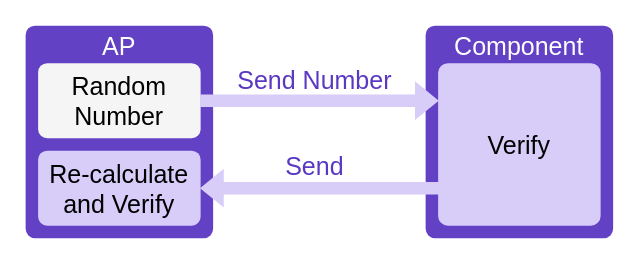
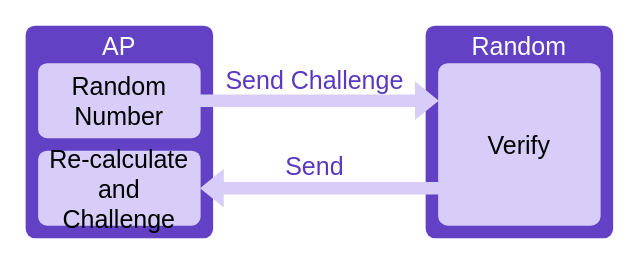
  <mxCell id="0" />
  <mxCell id="1" parent="0" />
  <mxCell id="2" value="AP" style="rounded=1;whiteSpace=wrap;html=1;fontFamily=Arial;fontSize=20;fillColor=#6241c5;strokeColor=none;fontColor=#FFFFFF;verticalAlign=top;arcSize=5;spacing=0;" parent="1" vertex="1"><mxGeometry x="20" y="20" width="150" height="170" as="geometry" /></mxCell>
- <mxCell id="3" value="Component" style="rounded=1;whiteSpace=wrap;html=1;fontFamily=Arial;fontSize=20;fillColor=#6241c5;strokeColor=none;fontColor=#FFFFFF;verticalAlign=top;arcSize=5;spacing=0;" parent="1" vertex="1"><mxGeometry x="340" y="20" width="150" height="170" as="geometry" /></mxCell>
- <mxCell id="4" value="Random Number" style="rounded=1;whiteSpace=wrap;html=1;fontFamily=Arial;fontSize=20;fillColor=#f5f5f5;strokeColor=none;fontColor=#000000;verticalAlign=middle;arcSize=12;" parent="1" vertex="1"><mxGeometry x="30" y="50" width="130" height="60" as="geometry" /></mxCell>
+ <mxCell id="3" value="Random" style="rounded=1;whiteSpace=wrap;html=1;fontFamily=Arial;fontSize=20;fillColor=#6241c5;strokeColor=none;fontColor=#FFFFFF;verticalAlign=top;arcSize=5;spacing=0;" parent="1" vertex="1"><mxGeometry x="340" y="20" width="150" height="170" as="geometry" /></mxCell>
+ <mxCell id="4" value="Random Number" style="rounded=1;whiteSpace=wrap;html=1;fontFamily=Arial;fontSize=20;fillColor=#d7cdf8;strokeColor=none;fontColor=#000000;verticalAlign=middle;arcSize=12;" parent="1" vertex="1"><mxGeometry x="30" y="50" width="130" height="60" as="geometry" /></mxCell>
  <mxCell id="5" value="" style="shape=flexArrow;endArrow=classic;html=1;rounded=0;strokeColor=none;fillColor=#d7cdf8;exitX=1;exitY=0.5;exitDx=0;exitDy=0;" parent="1" edge="1"><mxGeometry width="50" height="50" relative="1" as="geometry"><mxPoint x="159" y="80" as="sourcePoint" /><mxPoint x="351" y="80" as="targetPoint" /></mxGeometry></mxCell>
- <mxCell id="6" value="Send Number" style="text;html=1;align=center;verticalAlign=middle;whiteSpace=wrap;rounded=0;fontFamily=Arial;fontSize=20;fontColor=#5b38c2;" parent="1" vertex="1"><mxGeometry x="174" y="48" width="155" height="30" as="geometry" /></mxCell>
+ <mxCell id="6" value="Send Challenge" style="text;html=1;align=center;verticalAlign=middle;whiteSpace=wrap;rounded=0;fontFamily=Arial;fontSize=20;fontColor=#5b38c2;" parent="1" vertex="1"><mxGeometry x="174" y="48" width="155" height="30" as="geometry" /></mxCell>
  <mxCell id="7" value="Verify" style="rounded=1;whiteSpace=wrap;html=1;fontFamily=Arial;fontSize=20;fillColor=#d7cdf8;strokeColor=none;fontColor=#000000;verticalAlign=middle;arcSize=6;" parent="1" vertex="1"><mxGeometry x="350" y="50" width="130" height="130" as="geometry" /></mxCell>
- <mxCell id="8" value="Re-calculate and Verify" style="rounded=1;whiteSpace=wrap;html=1;fontFamily=Arial;fontSize=20;fillColor=#d7cdf8;strokeColor=none;fontColor=#000000;verticalAlign=middle;arcSize=12;" parent="1" vertex="1"><mxGeometry x="30" y="120" width="130" height="60" as="geometry" /></mxCell>
+ <mxCell id="8" value="Re-calculate and Challenge" style="rounded=1;whiteSpace=wrap;html=1;fontFamily=Arial;fontSize=20;fillColor=#d7cdf8;strokeColor=none;fontColor=#000000;verticalAlign=middle;arcSize=12;" parent="1" vertex="1"><mxGeometry x="30" y="120" width="130" height="60" as="geometry" /></mxCell>
  <mxCell id="9" value="" style="shape=flexArrow;endArrow=classic;html=1;rounded=0;strokeColor=none;fillColor=#d7cdf8;" parent="1" edge="1"><mxGeometry width="50" height="50" relative="1" as="geometry"><mxPoint x="361" y="150" as="sourcePoint" /><mxPoint x="159" y="150" as="targetPoint" /></mxGeometry></mxCell>
  <mxCell id="10" value="Send" style="text;html=1;align=center;verticalAlign=middle;whiteSpace=wrap;rounded=0;fontFamily=Arial;fontSize=20;fontColor=#5b38c2;" parent="1" vertex="1"><mxGeometry x="174" y="117" width="155" height="30" as="geometry" /></mxCell>
